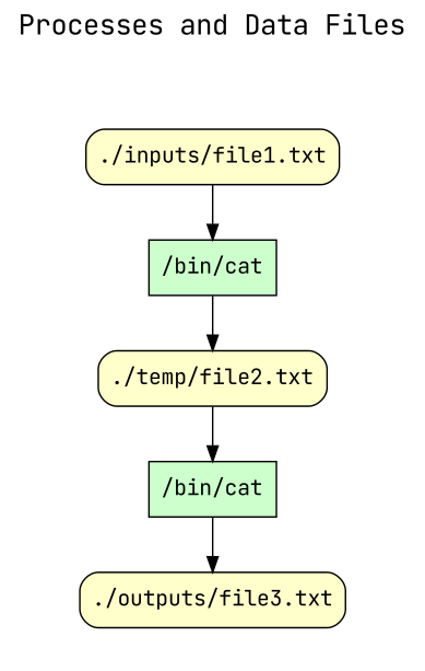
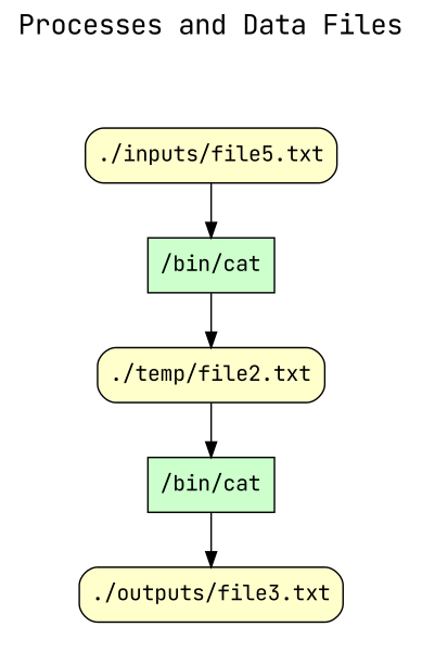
  digraph {
    fontname="JetBrains Mono"
    fontsize=18
    label="Processes and Data Files"
    labelloc=t
    rankdir=TB
    node [fillcolor="#FFFFCC" fontname="JetBrains Mono" peripheries=1 shape=box style="rounded,filled"]
    edge [fontname="JetBrains Mono"]
    n1 [fillcolor="#CCFFCC" label="/bin/cat" style=filled]
    n2 [label="./outputs/file3.txt"]
    n3 [fillcolor="#CCFFCC" label="/bin/cat" style=filled]
    n4 [label="./temp/file2.txt"]
-   n5 [label="./inputs/file1.txt"]
+   n5 [label="./inputs/file5.txt"]
    subgraph cluster_1 {
      color=white
      label=""
      penwidth=0
      subgraph cluster_2 {
        color=white
        label=""
        penwidth=0
        n1
        n2
        n3
        n4
        n5
      }
    }
    n1 -> n2
    n3 -> n4
    n4 -> n1
    n5 -> n3
  }
